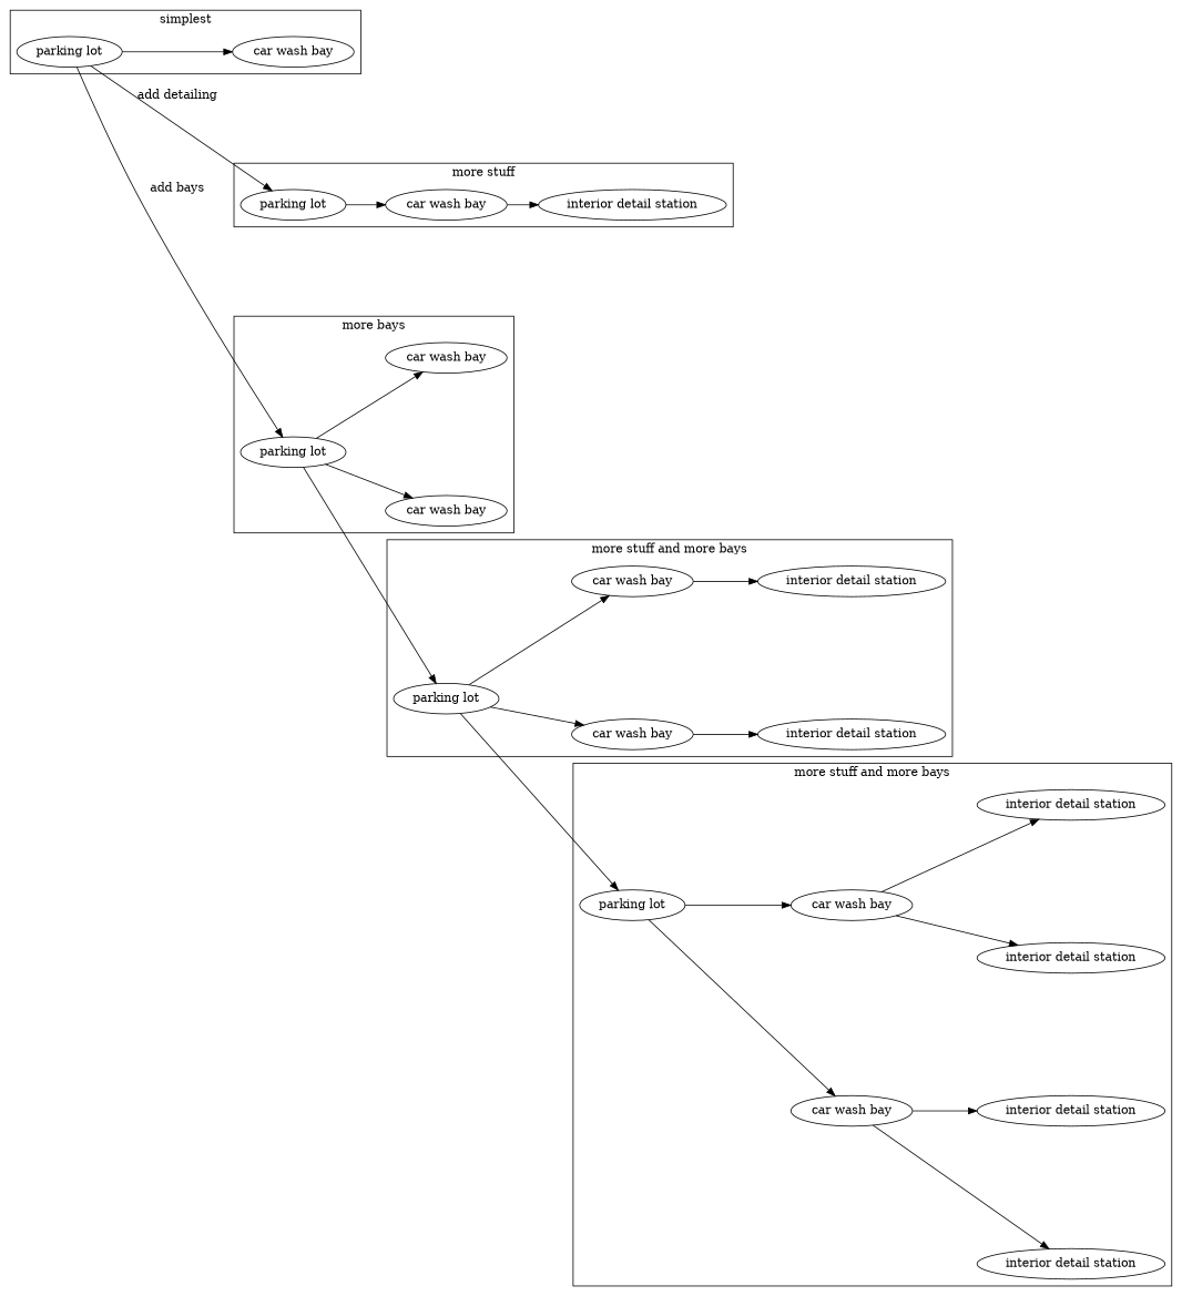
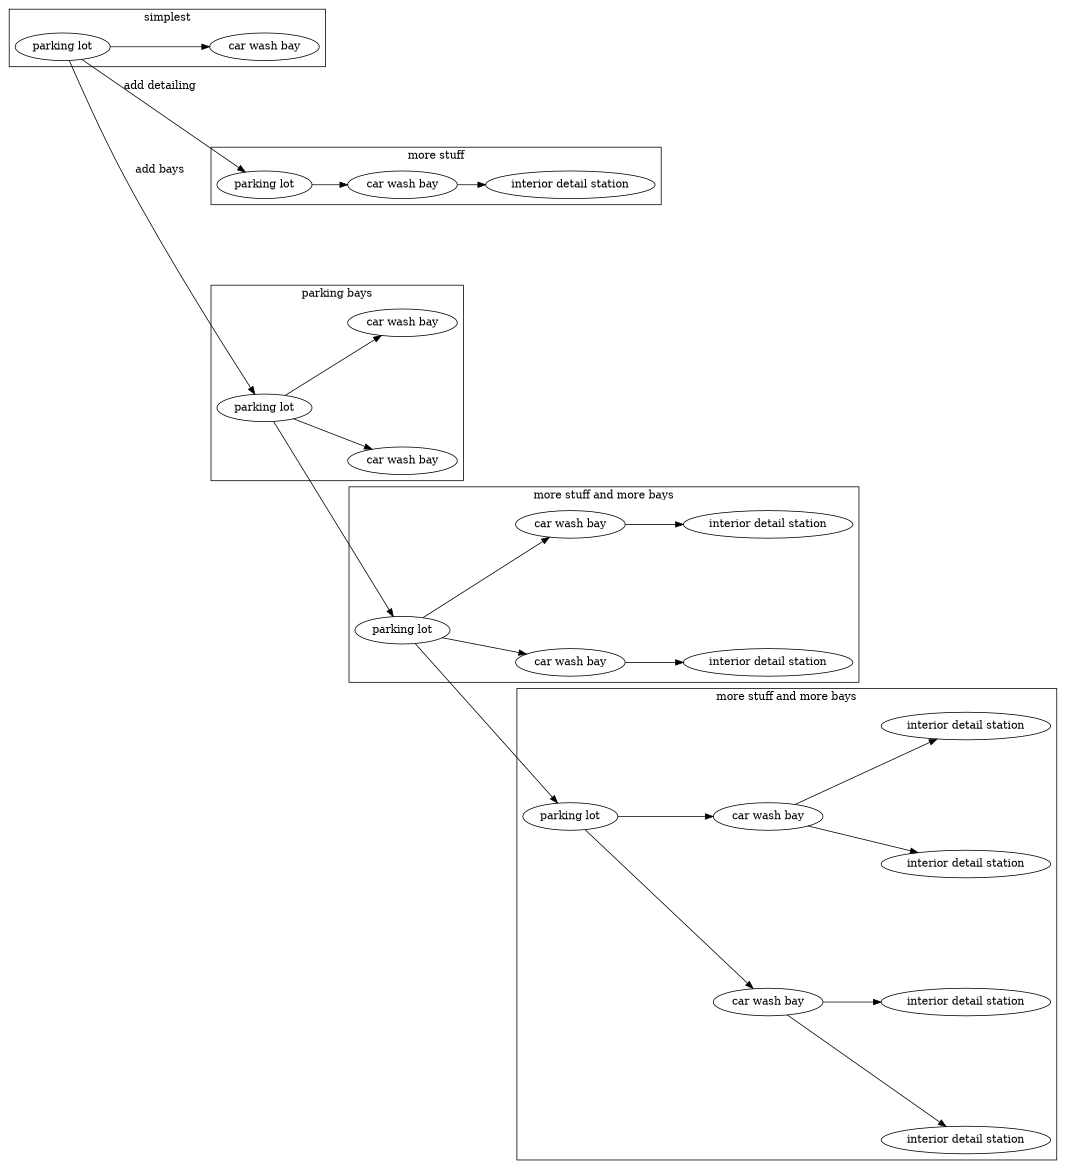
  digraph {
    compound=true
    nodesep=2
    rankdir=LR
    n1 [label="parking lot"]
    n2 [label="car wash bay"]
    n3 [label="parking lot"]
    n4 [label="car wash bay"]
    n5 [label="interior detail station"]
    n6 [label="parking lot"]
    n7 [label="car wash bay"]
    n8 [label="car wash bay"]
    n9 [label="parking lot"]
    n10 [label="car wash bay"]
    n11 [label="car wash bay"]
    n12 [label="interior detail station"]
    n13 [label="interior detail station"]
    n14 [label="parking lot"]
    n15 [label="car wash bay"]
    n16 [label="car wash bay"]
    n17 [label="interior detail station"]
    n18 [label="interior detail station"]
    n19 [label="interior detail station"]
    n20 [label="interior detail station"]
    subgraph cluster_1 {
      label=simplest
      n1
      n2
    }
    subgraph cluster_2 {
      label="more stuff"
      n3
      n4
      n5
    }
    subgraph cluster_3 {
-     label="more bays"
+     label="parking bays"
      n6
      n7
      n8
    }
    subgraph cluster_4 {
      label="more stuff and more bays"
      n9
      n10
      n11
      n12
      n13
    }
    subgraph cluster_5 {
      label="more stuff and more bays"
      n14
      n15
      n16
      n17
      n18
      n19
      n20
    }
    n1 -> n2
    n1 -> n3 [label="add detailing"]
    n1 -> n6 [label="add bays"]
    n3 -> n4
    n4 -> n5
    n6 -> n7
    n6 -> n8
    n6 -> n9
    n9 -> n10
    n9 -> n11
    n9 -> n14
    n10 -> n12
    n11 -> n13
    n14 -> n15
    n14 -> n16
    n15 -> n17
    n15 -> n18
    n16 -> n19
    n16 -> n20
  }
